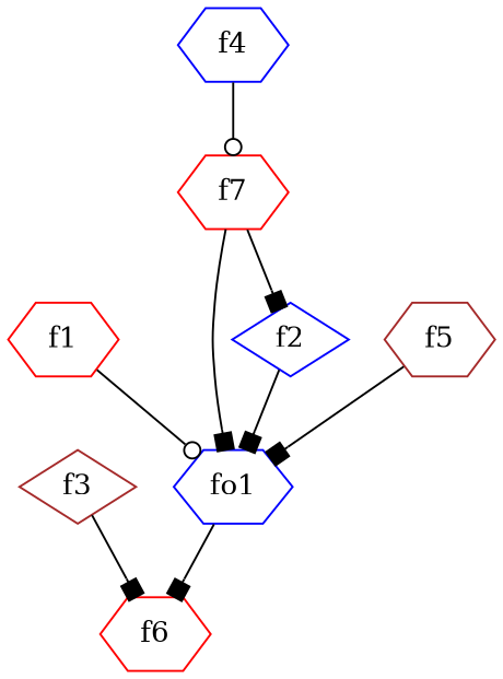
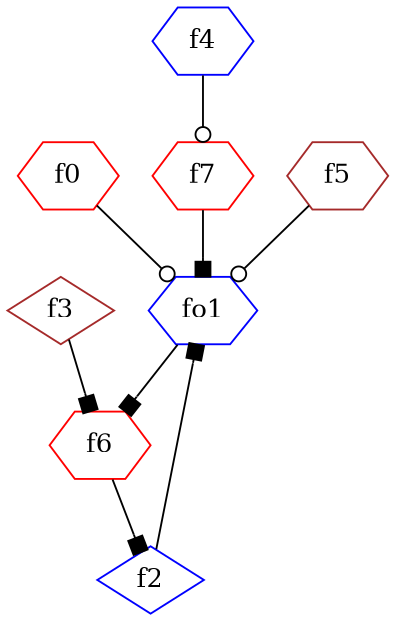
  strict digraph {
    node [color=blue shape=hexagon]
    edge [arrowhead=box weight=2]
    fo1
-   f1 [color=red]
+   f1 [color=red label=f0]
    f6 [color=red]
    f2 [shape=diamond]
    f3 [color=brown shape=diamond]
    f4
    f7 [color=red]
    f5 [color=brown]
    fo1 -> f6
    f1 -> fo1 [arrowhead=odot]
-   f7 -> f2
+   f6 -> f2
    f2 -> fo1
    f3 -> f6
    f4 -> f7 [arrowhead=odot]
    f7 -> fo1
-   f5 -> fo1
+   f5 -> fo1 [arrowhead=odot]
  }
